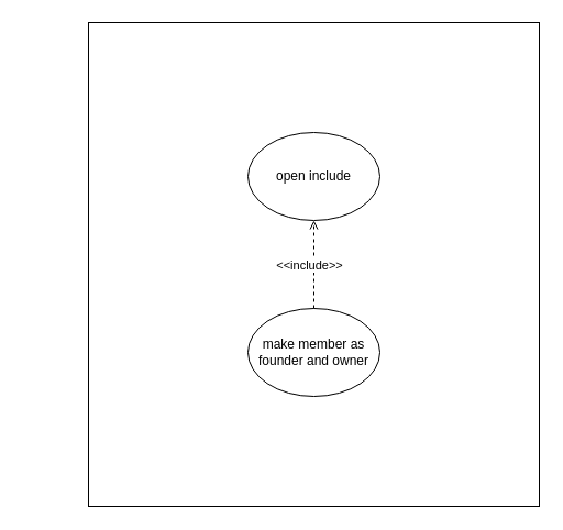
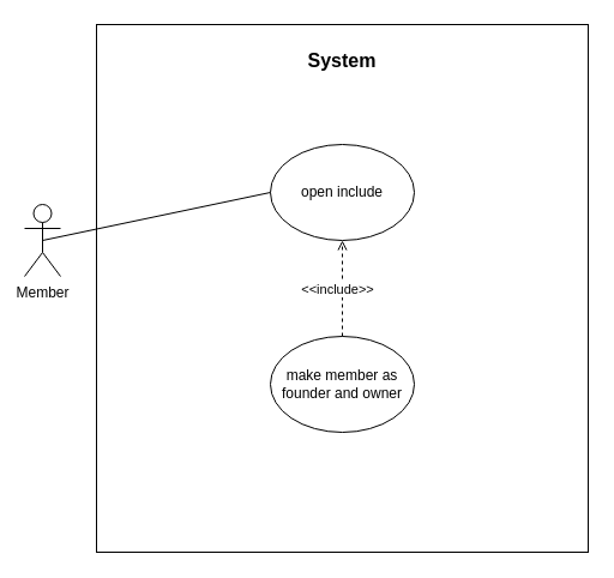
  <mxCell id="0" />
  <mxCell id="1" parent="0" />
  <mxCell id="2" value="" style="rounded=0;whiteSpace=wrap;html=1;" vertex="1" parent="1"><mxGeometry x="80" y="20" width="410" height="440" as="geometry" /></mxCell>
+ <mxCell id="3" value="&lt;font size=&quot;3&quot;&gt;&lt;b&gt;System&lt;/b&gt;&lt;/font&gt;" style="text;html=1;strokeColor=none;fillColor=none;align=center;verticalAlign=middle;whiteSpace=wrap;rounded=0;" vertex="1" parent="1"><mxGeometry x="265" y="40" width="40" height="20" as="geometry" /></mxCell>
+ <mxCell id="4" value="Member" style="shape=umlActor;verticalLabelPosition=bottom;verticalAlign=top;html=1;outlineConnect=0;" vertex="1" parent="1"><mxGeometry x="20" y="170" width="30" height="60" as="geometry" /></mxCell>
  <mxCell id="5" value="open include" style="ellipse;whiteSpace=wrap;html=1;" vertex="1" parent="1"><mxGeometry x="225" y="120" width="120" height="80" as="geometry" /></mxCell>
+ <mxCell id="6" value="" style="endArrow=none;html=1;strokeWidth=1;exitX=0.5;exitY=0.5;exitDx=0;exitDy=0;exitPerimeter=0;entryX=0;entryY=0.5;entryDx=0;entryDy=0;" edge="1" parent="1" source="4" target="5"><mxGeometry width="50" height="50" relative="1" as="geometry"><mxPoint x="280" y="280" as="sourcePoint" /><mxPoint x="330" y="230" as="targetPoint" /></mxGeometry></mxCell>
  <mxCell id="7" value="make member as founder and owner&lt;span style=&quot;color: rgba(0 , 0 , 0 , 0) ; font-family: monospace ; font-size: 0px&quot;&gt;%3CmxGraphModel%3E%3Croot%3E%3CmxCell%20id%3D%220%22%2F%3E%3CmxCell%20id%3D%221%22%20parent%3D%220%22%2F%3E%3CmxCell%20id%3D%222%22%20value%3D%22%22%20style%3D%22endArrow%3Dnone%3Bhtml%3D1%3BstrokeWidth%3D1%3BexitX%3D1%3BexitY%3D0.333%3BexitDx%3D0%3BexitDy%3D0%3BexitPerimeter%3D0%3BentryX%3D0%3BentryY%3D0.5%3BentryDx%3D0%3BentryDy%3D0%3B%22%20edge%3D%221%22%20parent%3D%221%22%3E%3CmxGeometry%20width%3D%2250%22%20height%3D%2250%22%20relative%3D%221%22%20as%3D%22geometry%22%3E%3CmxPoint%20x%3D%22150%22%20y%3D%22270%22%20as%3D%22sourcePoint%22%2F%3E%3CmxPoint%20x%3D%22340%22%20y%3D%22120%22%20as%3D%22targetPoint%22%2F%3E%3C%2FmxGeometry%3E%3C%2FmxCell%3E%3C%2Froot%3E%3C%2FmxGraphModel%3E&lt;/span&gt;" style="ellipse;whiteSpace=wrap;html=1;" vertex="1" parent="1"><mxGeometry x="225" y="280" width="120" height="80" as="geometry" /></mxCell>
  <mxCell id="8" value="" style="endArrow=open;dashed=1;html=1;strokeWidth=1;entryX=0.5;entryY=1;entryDx=0;entryDy=0;exitX=0.5;exitY=0;exitDx=0;exitDy=0;endFill=0;" edge="1" parent="1" source="7" target="5"><mxGeometry width="50" height="50" relative="1" as="geometry"><mxPoint x="280" y="270" as="sourcePoint" /><mxPoint x="330" y="220" as="targetPoint" /></mxGeometry></mxCell>
  <mxCell id="9" value="&amp;lt;&amp;lt;include&amp;gt;&amp;gt;" style="edgeLabel;html=1;align=center;verticalAlign=middle;resizable=0;points=[];" vertex="1" connectable="0" parent="8"><mxGeometry x="-0.395" y="-4" relative="1" as="geometry"><mxPoint x="-9" y="-16" as="offset" /></mxGeometry></mxCell>
